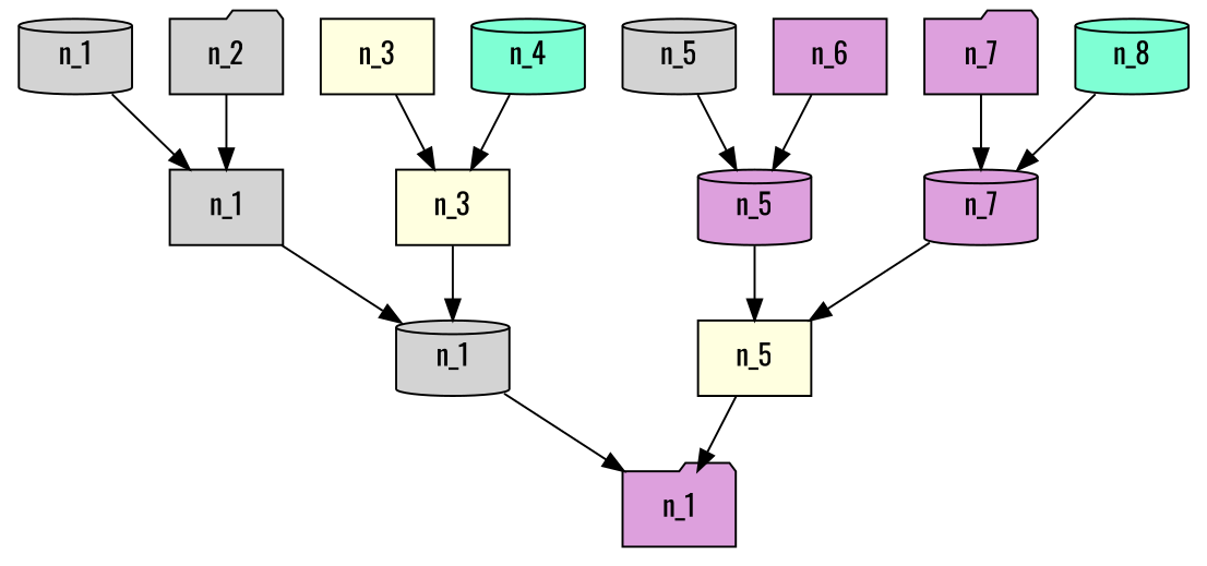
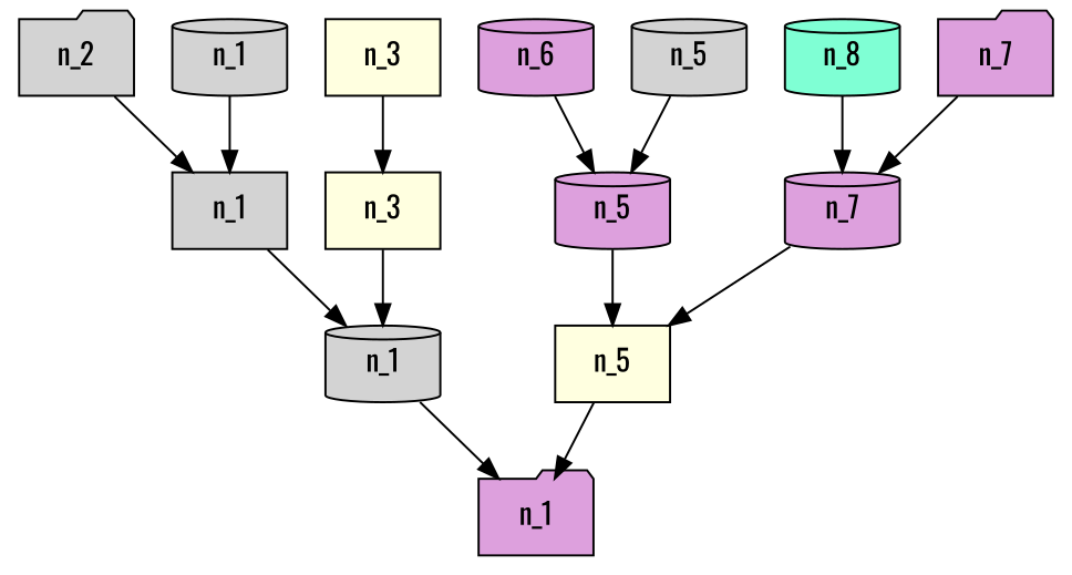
  digraph {
    fontname=Oswald
    rankdir=TB
    node [fillcolor=lightgrey fontname=Oswald shape=cylinder style=filled]
    edge [fontname=Oswald]
    n1 [label=n_1]
    n2 [label=n_2 shape=folder]
    n3 [fillcolor=lightyellow label=n_3 shape=box]
-   n4 [fillcolor=aquamarine label=n_4]
    n5 [label=n_5]
-   n6 [fillcolor=plum label=n_6 shape=box]
+   n6 [fillcolor=plum label=n_6]
    n7 [fillcolor=plum label=n_7 shape=folder]
    n8 [fillcolor=aquamarine label=n_8]
    n9 [label=n_1 shape=box]
    n10 [fillcolor=lightyellow label=n_3 shape=box]
    n11 [fillcolor=plum label=n_5]
    n12 [fillcolor=plum label=n_7]
    n13 [label=n_1]
    n14 [fillcolor=lightyellow label=n_5 shape=box]
    n15 [fillcolor=plum label=n_1 shape=folder]
    subgraph sub_1 {
      rank=same
      n1
      n2
      n3
-     n4
      n5
      n6
      n7
      n8
    }
    subgraph sub_2 {
      rank=same
      n9
      n10
      n11
      n12
    }
    subgraph sub_3 {
      rank=same
      n13
      n14
    }
    subgraph sub_4 {
      rank=same
      n15
    }
    n1 -> n9
    n2 -> n9
    n3 -> n10
-   n4 -> n10
    n5 -> n11
    n6 -> n11
    n7 -> n12
    n8 -> n12
    n9 -> n13
    n10 -> n13
    n11 -> n14
    n12 -> n14
    n13 -> n15
    n14 -> n15
  }
